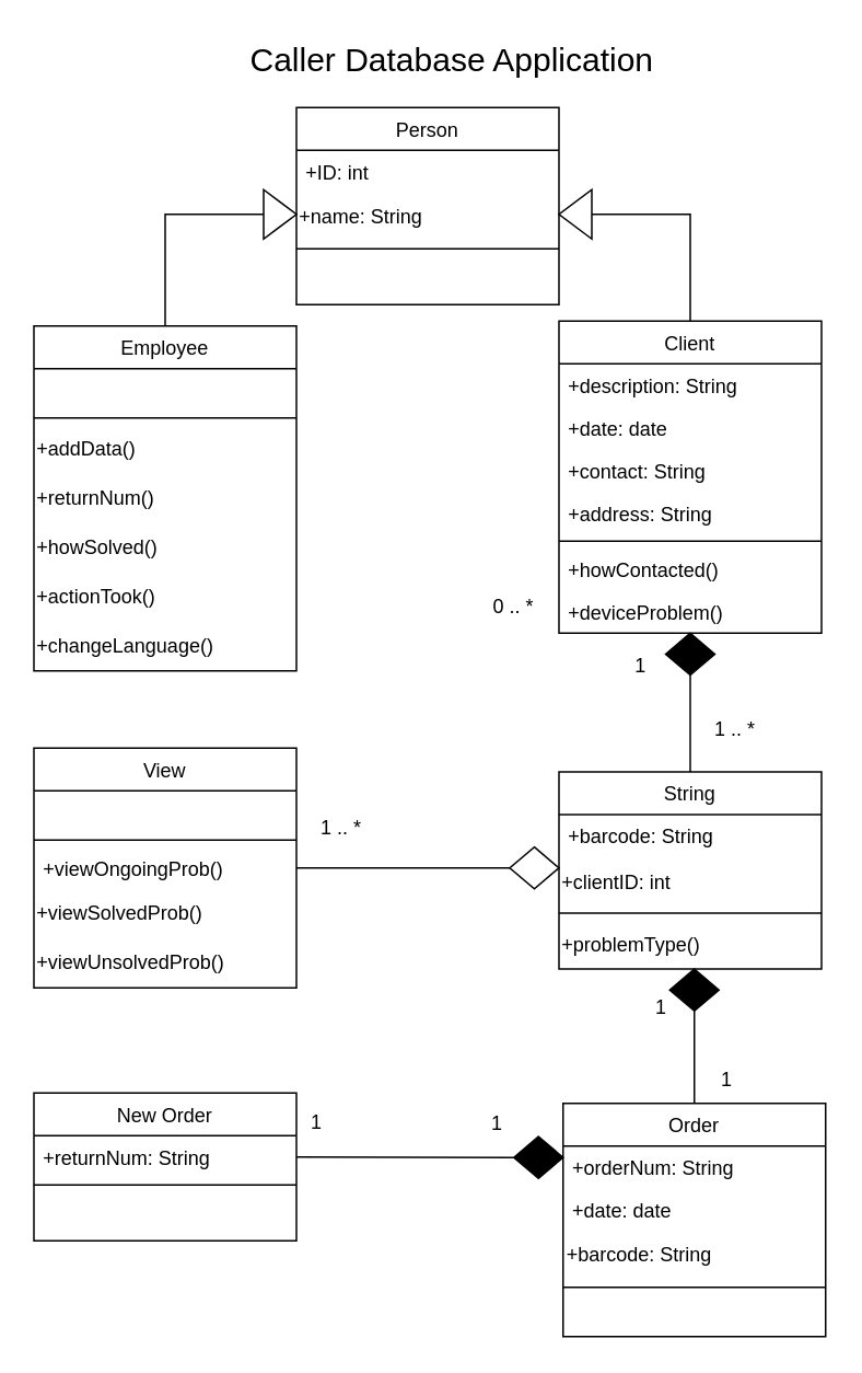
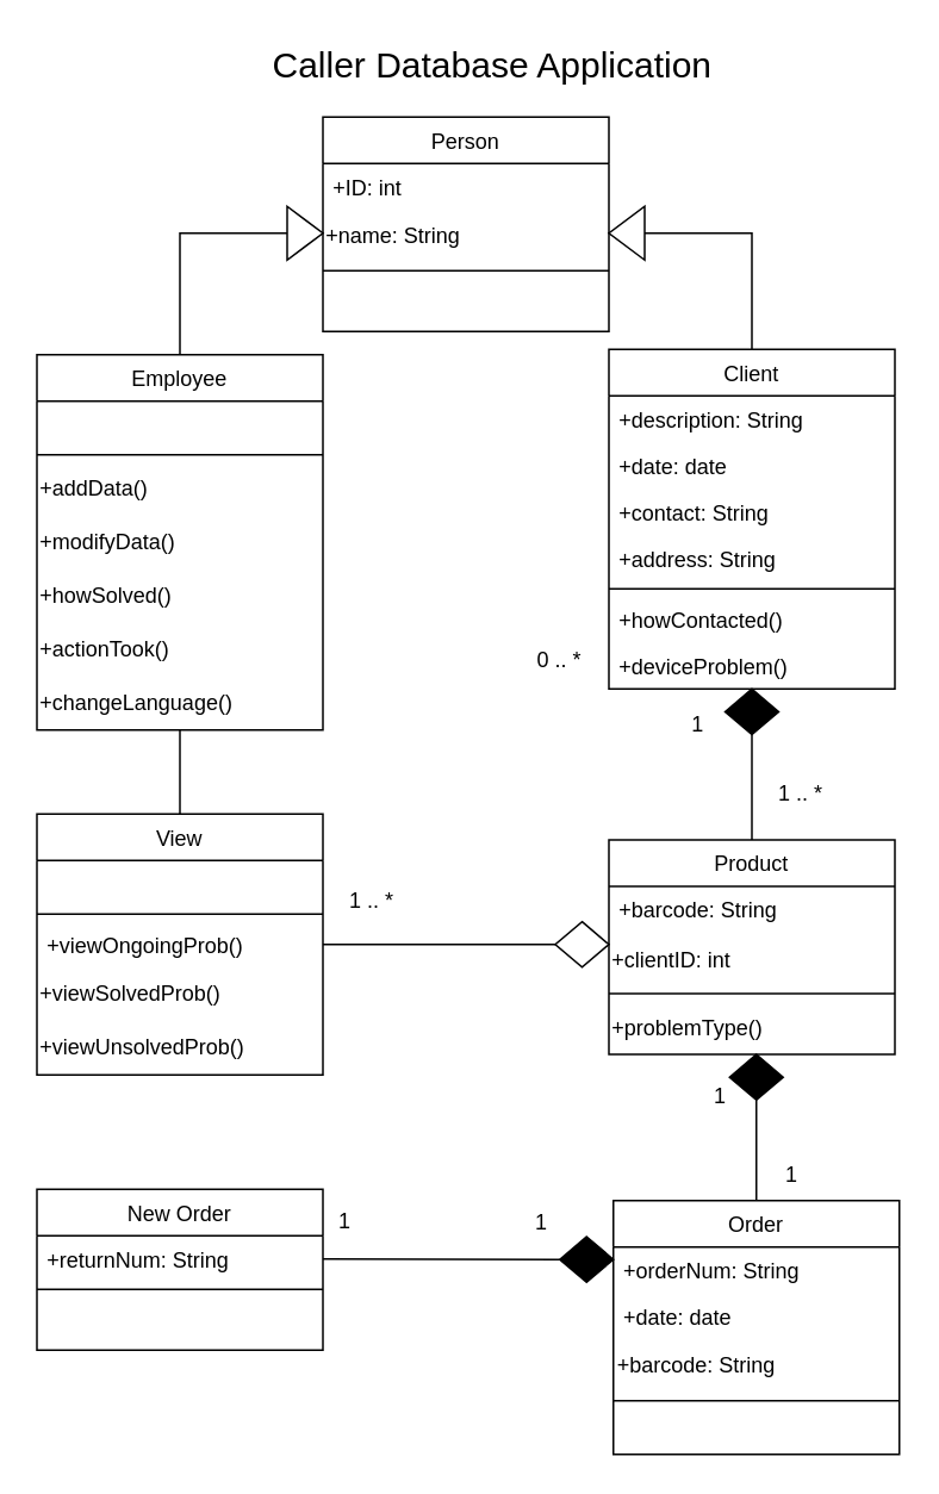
  <mxCell id="0" />
  <mxCell id="1" parent="0" />
  <mxCell id="2" value="Employee" style="swimlane;fontStyle=0;align=center;verticalAlign=top;childLayout=stackLayout;horizontal=1;startSize=26;horizontalStack=0;resizeParent=1;resizeLast=0;collapsible=1;marginBottom=0;rounded=0;shadow=0;strokeWidth=1;" parent="1" vertex="1"><mxGeometry x="20" y="198" width="160" height="210" as="geometry"><mxRectangle x="230" y="140" width="160" height="26" as="alternateBounds" /></mxGeometry></mxCell>
  <mxCell id="3" value=" " style="text;align=left;verticalAlign=top;spacingLeft=4;spacingRight=4;overflow=hidden;rotatable=0;points=[[0,0.5],[1,0.5]];portConstraint=eastwest;" parent="2" vertex="1"><mxGeometry y="26" width="160" height="26" as="geometry" /></mxCell>
  <mxCell id="4" value="" style="line;html=1;strokeWidth=1;align=left;verticalAlign=middle;spacingTop=-1;spacingLeft=3;spacingRight=3;rotatable=0;labelPosition=right;points=[];portConstraint=eastwest;" parent="2" vertex="1"><mxGeometry y="52" width="160" height="8" as="geometry" /></mxCell>
  <mxCell id="5" value="+addData()" style="text;html=1;align=left;verticalAlign=middle;resizable=0;points=[];autosize=1;strokeColor=none;fillColor=none;" parent="2" vertex="1"><mxGeometry y="60" width="160" height="30" as="geometry" /></mxCell>
- <mxCell id="6" value="+returnNum()" style="text;html=1;strokeColor=none;fillColor=none;align=left;verticalAlign=middle;whiteSpace=wrap;rounded=0;" parent="2" vertex="1"><mxGeometry y="90" width="160" height="30" as="geometry" /></mxCell>
+ <mxCell id="6" value="+modifyData()" style="text;html=1;strokeColor=none;fillColor=none;align=left;verticalAlign=middle;whiteSpace=wrap;rounded=0;" parent="2" vertex="1"><mxGeometry y="90" width="160" height="30" as="geometry" /></mxCell>
  <mxCell id="7" value="+howSolved()" style="text;html=1;strokeColor=none;fillColor=none;align=left;verticalAlign=middle;whiteSpace=wrap;rounded=0;" parent="2" vertex="1"><mxGeometry y="120" width="160" height="30" as="geometry" /></mxCell>
  <mxCell id="8" value="+actionTook()" style="text;html=1;strokeColor=none;fillColor=none;align=left;verticalAlign=middle;whiteSpace=wrap;rounded=0;" parent="2" vertex="1"><mxGeometry y="150" width="160" height="30" as="geometry" /></mxCell>
  <mxCell id="9" value="+changeLanguage()" style="text;html=1;strokeColor=none;fillColor=none;align=left;verticalAlign=middle;whiteSpace=wrap;rounded=0;" parent="2" vertex="1"><mxGeometry y="180" width="160" height="30" as="geometry" /></mxCell>
  <mxCell id="10" value="Order" style="swimlane;fontStyle=0;align=center;verticalAlign=top;childLayout=stackLayout;horizontal=1;startSize=26;horizontalStack=0;resizeParent=1;resizeLast=0;collapsible=1;marginBottom=0;rounded=0;shadow=0;strokeWidth=1;" parent="1" vertex="1"><mxGeometry x="342.5" y="671.25" width="160" height="142" as="geometry"><mxRectangle x="130" y="380" width="160" height="26" as="alternateBounds" /></mxGeometry></mxCell>
  <mxCell id="11" value="+orderNum: String" style="text;align=left;verticalAlign=top;spacingLeft=4;spacingRight=4;overflow=hidden;rotatable=0;points=[[0,0.5],[1,0.5]];portConstraint=eastwest;" parent="10" vertex="1"><mxGeometry y="26" width="160" height="26" as="geometry" /></mxCell>
  <mxCell id="12" value="+date: date" style="text;align=left;verticalAlign=top;spacingLeft=4;spacingRight=4;overflow=hidden;rotatable=0;points=[[0,0.5],[1,0.5]];portConstraint=eastwest;rounded=0;shadow=0;html=0;" parent="10" vertex="1"><mxGeometry y="52" width="160" height="26" as="geometry" /></mxCell>
  <mxCell id="13" value="+barcode: String" style="text;html=1;strokeColor=none;fillColor=none;align=left;verticalAlign=middle;whiteSpace=wrap;rounded=0;" parent="10" vertex="1"><mxGeometry y="78" width="160" height="30" as="geometry" /></mxCell>
  <mxCell id="14" value="" style="line;html=1;strokeWidth=1;align=left;verticalAlign=middle;spacingTop=-1;spacingLeft=3;spacingRight=3;rotatable=0;labelPosition=right;points=[];portConstraint=eastwest;" parent="10" vertex="1"><mxGeometry y="108" width="160" height="8" as="geometry" /></mxCell>
  <mxCell id="15" value=" " style="text;align=left;verticalAlign=top;spacingLeft=4;spacingRight=4;overflow=hidden;rotatable=0;points=[[0,0.5],[1,0.5]];portConstraint=eastwest;" parent="10" vertex="1"><mxGeometry y="116" width="160" height="26" as="geometry" /></mxCell>
- <mxCell id="16" value="String" style="swimlane;fontStyle=0;align=center;verticalAlign=top;childLayout=stackLayout;horizontal=1;startSize=26;horizontalStack=0;resizeParent=1;resizeLast=0;collapsible=1;marginBottom=0;rounded=0;shadow=0;strokeWidth=1;" parent="1" vertex="1"><mxGeometry x="340" y="469.5" width="160" height="120" as="geometry"><mxRectangle x="340" y="380" width="170" height="26" as="alternateBounds" /></mxGeometry></mxCell>
+ <mxCell id="16" value="Product" style="swimlane;fontStyle=0;align=center;verticalAlign=top;childLayout=stackLayout;horizontal=1;startSize=26;horizontalStack=0;resizeParent=1;resizeLast=0;collapsible=1;marginBottom=0;rounded=0;shadow=0;strokeWidth=1;" parent="1" vertex="1"><mxGeometry x="340" y="469.5" width="160" height="120" as="geometry"><mxRectangle x="340" y="380" width="170" height="26" as="alternateBounds" /></mxGeometry></mxCell>
  <mxCell id="17" value="+barcode: String" style="text;align=left;verticalAlign=top;spacingLeft=4;spacingRight=4;overflow=hidden;rotatable=0;points=[[0,0.5],[1,0.5]];portConstraint=eastwest;" parent="16" vertex="1"><mxGeometry y="26" width="160" height="26" as="geometry" /></mxCell>
  <mxCell id="18" value="&lt;span style=&quot;&quot;&gt;+clientID: int&lt;/span&gt;" style="text;html=1;strokeColor=none;fillColor=none;align=left;verticalAlign=middle;whiteSpace=wrap;rounded=0;" parent="16" vertex="1"><mxGeometry y="52" width="160" height="30" as="geometry" /></mxCell>
  <mxCell id="19" value="" style="line;html=1;strokeWidth=1;align=left;verticalAlign=middle;spacingTop=-1;spacingLeft=3;spacingRight=3;rotatable=0;labelPosition=right;points=[];portConstraint=eastwest;" parent="16" vertex="1"><mxGeometry y="82" width="160" height="8" as="geometry" /></mxCell>
  <mxCell id="20" value="+problemType()" style="text;html=1;strokeColor=none;fillColor=none;align=left;verticalAlign=middle;whiteSpace=wrap;rounded=0;" parent="16" vertex="1"><mxGeometry y="90" width="160" height="30" as="geometry" /></mxCell>
  <mxCell id="21" value="Client" style="swimlane;fontStyle=0;align=center;verticalAlign=top;childLayout=stackLayout;horizontal=1;startSize=26;horizontalStack=0;resizeParent=1;resizeLast=0;collapsible=1;marginBottom=0;rounded=0;shadow=0;strokeWidth=1;" parent="1" vertex="1"><mxGeometry x="340" y="195" width="160" height="190" as="geometry"><mxRectangle x="550" y="140" width="160" height="26" as="alternateBounds" /></mxGeometry></mxCell>
  <mxCell id="22" value="+description: String" style="text;align=left;verticalAlign=top;spacingLeft=4;spacingRight=4;overflow=hidden;rotatable=0;points=[[0,0.5],[1,0.5]];portConstraint=eastwest;rounded=0;shadow=0;html=0;" parent="21" vertex="1"><mxGeometry y="26" width="160" height="26" as="geometry" /></mxCell>
  <mxCell id="23" value="+date: date" style="text;align=left;verticalAlign=top;spacingLeft=4;spacingRight=4;overflow=hidden;rotatable=0;points=[[0,0.5],[1,0.5]];portConstraint=eastwest;rounded=0;shadow=0;html=0;" parent="21" vertex="1"><mxGeometry y="52" width="160" height="26" as="geometry" /></mxCell>
  <mxCell id="24" value="+contact: String" style="text;align=left;verticalAlign=top;spacingLeft=4;spacingRight=4;overflow=hidden;rotatable=0;points=[[0,0.5],[1,0.5]];portConstraint=eastwest;rounded=0;shadow=0;html=0;" parent="21" vertex="1"><mxGeometry y="78" width="160" height="26" as="geometry" /></mxCell>
  <mxCell id="25" value="+address: String" style="text;align=left;verticalAlign=top;spacingLeft=4;spacingRight=4;overflow=hidden;rotatable=0;points=[[0,0.5],[1,0.5]];portConstraint=eastwest;rounded=0;shadow=0;html=0;" parent="21" vertex="1"><mxGeometry y="104" width="160" height="26" as="geometry" /></mxCell>
  <mxCell id="26" value="" style="line;html=1;strokeWidth=1;align=left;verticalAlign=middle;spacingTop=-1;spacingLeft=3;spacingRight=3;rotatable=0;labelPosition=right;points=[];portConstraint=eastwest;" parent="21" vertex="1"><mxGeometry y="130" width="160" height="8" as="geometry" /></mxCell>
  <mxCell id="27" value="+howContacted()" style="text;align=left;verticalAlign=top;spacingLeft=4;spacingRight=4;overflow=hidden;rotatable=0;points=[[0,0.5],[1,0.5]];portConstraint=eastwest;" parent="21" vertex="1"><mxGeometry y="138" width="160" height="26" as="geometry" /></mxCell>
  <mxCell id="28" value="+deviceProblem()" style="text;align=left;verticalAlign=top;spacingLeft=4;spacingRight=4;overflow=hidden;rotatable=0;points=[[0,0.5],[1,0.5]];portConstraint=eastwest;" parent="21" vertex="1"><mxGeometry y="164" width="160" height="26" as="geometry" /></mxCell>
  <mxCell id="29" value="Person" style="swimlane;fontStyle=0;align=center;verticalAlign=top;childLayout=stackLayout;horizontal=1;startSize=26;horizontalStack=0;resizeParent=1;resizeLast=0;collapsible=1;marginBottom=0;rounded=0;shadow=0;strokeWidth=1;" parent="1" vertex="1"><mxGeometry x="180" y="65" width="160" height="120" as="geometry"><mxRectangle x="230" y="140" width="160" height="26" as="alternateBounds" /></mxGeometry></mxCell>
  <mxCell id="30" value="+ID: int" style="text;align=left;verticalAlign=top;spacingLeft=4;spacingRight=4;overflow=hidden;rotatable=0;points=[[0,0.5],[1,0.5]];portConstraint=eastwest;" parent="29" vertex="1"><mxGeometry y="26" width="160" height="26" as="geometry" /></mxCell>
  <mxCell id="31" value="+name: String" style="text;html=1;strokeColor=none;fillColor=none;align=left;verticalAlign=middle;whiteSpace=wrap;rounded=0;" parent="29" vertex="1"><mxGeometry y="52" width="160" height="30" as="geometry" /></mxCell>
  <mxCell id="32" value="" style="line;html=1;strokeWidth=1;align=left;verticalAlign=middle;spacingTop=-1;spacingLeft=3;spacingRight=3;rotatable=0;labelPosition=right;points=[];portConstraint=eastwest;" parent="29" vertex="1"><mxGeometry y="82" width="160" height="8" as="geometry" /></mxCell>
  <mxCell id="33" value="New Order" style="swimlane;fontStyle=0;align=center;verticalAlign=top;childLayout=stackLayout;horizontal=1;startSize=26;horizontalStack=0;resizeParent=1;resizeLast=0;collapsible=1;marginBottom=0;rounded=0;shadow=0;strokeWidth=1;" parent="1" vertex="1"><mxGeometry x="20" y="665" width="160" height="90" as="geometry"><mxRectangle x="130" y="380" width="160" height="26" as="alternateBounds" /></mxGeometry></mxCell>
  <mxCell id="34" value="+returnNum: String" style="text;align=left;verticalAlign=top;spacingLeft=4;spacingRight=4;overflow=hidden;rotatable=0;points=[[0,0.5],[1,0.5]];portConstraint=eastwest;" parent="33" vertex="1"><mxGeometry y="26" width="160" height="26" as="geometry" /></mxCell>
  <mxCell id="35" value="" style="line;html=1;strokeWidth=1;align=left;verticalAlign=middle;spacingTop=-1;spacingLeft=3;spacingRight=3;rotatable=0;labelPosition=right;points=[];portConstraint=eastwest;" parent="33" vertex="1"><mxGeometry y="52" width="160" height="8" as="geometry" /></mxCell>
  <mxCell id="36" value=" " style="text;align=left;verticalAlign=top;spacingLeft=4;spacingRight=4;overflow=hidden;rotatable=0;points=[[0,0.5],[1,0.5]];portConstraint=eastwest;" parent="33" vertex="1"><mxGeometry y="60" width="160" height="26" as="geometry" /></mxCell>
  <mxCell id="37" value="View" style="swimlane;fontStyle=0;align=center;verticalAlign=top;childLayout=stackLayout;horizontal=1;startSize=26;horizontalStack=0;resizeParent=1;resizeLast=0;collapsible=1;marginBottom=0;rounded=0;shadow=0;strokeWidth=1;" parent="1" vertex="1"><mxGeometry x="20" y="455" width="160" height="146" as="geometry"><mxRectangle x="130" y="380" width="160" height="26" as="alternateBounds" /></mxGeometry></mxCell>
  <mxCell id="38" value=" " style="text;align=left;verticalAlign=top;spacingLeft=4;spacingRight=4;overflow=hidden;rotatable=0;points=[[0,0.5],[1,0.5]];portConstraint=eastwest;" parent="37" vertex="1"><mxGeometry y="26" width="160" height="26" as="geometry" /></mxCell>
  <mxCell id="39" value="" style="line;html=1;strokeWidth=1;align=left;verticalAlign=middle;spacingTop=-1;spacingLeft=3;spacingRight=3;rotatable=0;labelPosition=right;points=[];portConstraint=eastwest;" parent="37" vertex="1"><mxGeometry y="52" width="160" height="8" as="geometry" /></mxCell>
  <mxCell id="40" value="+viewOngoingProb()" style="text;align=left;verticalAlign=top;spacingLeft=4;spacingRight=4;overflow=hidden;rotatable=0;points=[[0,0.5],[1,0.5]];portConstraint=eastwest;" parent="37" vertex="1"><mxGeometry y="60" width="160" height="26" as="geometry" /></mxCell>
  <mxCell id="41" value="+viewSolvedProb()" style="text;html=1;strokeColor=none;fillColor=none;align=left;verticalAlign=middle;whiteSpace=wrap;rounded=0;" parent="37" vertex="1"><mxGeometry y="86" width="160" height="30" as="geometry" /></mxCell>
  <mxCell id="42" value="+viewUnsolvedProb()" style="text;html=1;strokeColor=none;fillColor=none;align=left;verticalAlign=middle;whiteSpace=wrap;rounded=0;" parent="37" vertex="1"><mxGeometry y="116" width="160" height="30" as="geometry" /></mxCell>
  <mxCell id="43" value="" style="triangle;whiteSpace=wrap;html=1;" parent="1" vertex="1"><mxGeometry x="160" y="115" width="20" height="30" as="geometry" /></mxCell>
  <mxCell id="44" value="" style="endArrow=none;html=1;rounded=0;exitX=0.5;exitY=0;exitDx=0;exitDy=0;entryX=0;entryY=0.5;entryDx=0;entryDy=0;" parent="1" source="2" target="43" edge="1"><mxGeometry width="50" height="50" relative="1" as="geometry"><mxPoint x="250" y="235" as="sourcePoint" /><mxPoint x="300" y="185" as="targetPoint" /><Array as="points"><mxPoint x="100" y="130" /></Array></mxGeometry></mxCell>
  <mxCell id="45" value="" style="triangle;whiteSpace=wrap;html=1;direction=west;" parent="1" vertex="1"><mxGeometry x="340" y="115" width="20" height="30" as="geometry" /></mxCell>
  <mxCell id="46" value="" style="endArrow=none;html=1;rounded=0;exitX=0.5;exitY=0;exitDx=0;exitDy=0;entryX=0;entryY=0.5;entryDx=0;entryDy=0;" parent="1" source="21" target="45" edge="1"><mxGeometry width="50" height="50" relative="1" as="geometry"><mxPoint x="250" y="235" as="sourcePoint" /><mxPoint x="300" y="185" as="targetPoint" /><Array as="points"><mxPoint x="420" y="130" /></Array></mxGeometry></mxCell>
  <mxCell id="47" value="" style="rhombus;whiteSpace=wrap;html=1;verticalAlign=top;fontStyle=0;startSize=26;rounded=0;shadow=0;strokeWidth=1;fillColor=#000000;" parent="1" vertex="1"><mxGeometry x="405" y="385" width="30" height="25.5" as="geometry" /></mxCell>
  <mxCell id="48" value="" style="endArrow=none;html=1;rounded=0;exitX=0.5;exitY=0;exitDx=0;exitDy=0;entryX=0.5;entryY=1;entryDx=0;entryDy=0;" parent="1" source="16" target="47" edge="1"><mxGeometry width="50" height="50" relative="1" as="geometry"><mxPoint x="250" y="475" as="sourcePoint" /><mxPoint x="300" y="425" as="targetPoint" /></mxGeometry></mxCell>
  <mxCell id="49" value="" style="rhombus;whiteSpace=wrap;html=1;verticalAlign=top;fontStyle=0;startSize=26;rounded=0;shadow=0;strokeWidth=1;fillColor=#000000;" parent="1" vertex="1"><mxGeometry x="407.5" y="589.5" width="30" height="25.5" as="geometry" /></mxCell>
  <mxCell id="50" value="" style="endArrow=none;html=1;rounded=0;exitX=0.5;exitY=0;exitDx=0;exitDy=0;entryX=0.5;entryY=1;entryDx=0;entryDy=0;" parent="1" source="10" target="49" edge="1"><mxGeometry width="50" height="50" relative="1" as="geometry"><mxPoint x="250" y="565" as="sourcePoint" /><mxPoint x="300" y="515" as="targetPoint" /></mxGeometry></mxCell>
  <mxCell id="51" value="" style="rhombus;whiteSpace=wrap;html=1;verticalAlign=top;fontStyle=0;startSize=26;rounded=0;shadow=0;strokeWidth=1;fillColor=#000000;" parent="1" vertex="1"><mxGeometry x="312.5" y="691.5" width="30" height="25.5" as="geometry" /></mxCell>
  <mxCell id="52" value="" style="endArrow=none;html=1;rounded=0;exitX=1;exitY=0.5;exitDx=0;exitDy=0;entryX=0;entryY=0.5;entryDx=0;entryDy=0;" parent="1" source="34" target="51" edge="1"><mxGeometry width="50" height="50" relative="1" as="geometry"><mxPoint x="250" y="565" as="sourcePoint" /><mxPoint x="300" y="515" as="targetPoint" /></mxGeometry></mxCell>
  <mxCell id="53" value="" style="rhombus;whiteSpace=wrap;html=1;verticalAlign=top;fontStyle=0;startSize=26;rounded=0;shadow=0;strokeWidth=1;fillColor=#FFFFFF;" parent="1" vertex="1"><mxGeometry x="310" y="515.25" width="30" height="25.5" as="geometry" /></mxCell>
  <mxCell id="54" value="" style="endArrow=none;html=1;rounded=0;exitX=1;exitY=0.5;exitDx=0;exitDy=0;entryX=0;entryY=0.5;entryDx=0;entryDy=0;" parent="1" source="40" target="53" edge="1"><mxGeometry width="50" height="50" relative="1" as="geometry"><mxPoint x="250" y="565" as="sourcePoint" /><mxPoint x="300" y="515" as="targetPoint" /></mxGeometry></mxCell>
+ <mxCell id="55" value="" style="endArrow=none;html=1;rounded=0;exitX=0.5;exitY=0;exitDx=0;exitDy=0;entryX=0.5;entryY=1;entryDx=0;entryDy=0;" parent="1" source="37" target="9" edge="1"><mxGeometry width="50" height="50" relative="1" as="geometry"><mxPoint x="250" y="435" as="sourcePoint" /><mxPoint x="300" y="385" as="targetPoint" /></mxGeometry></mxCell>
  <mxCell id="56" value="1" style="text;html=1;strokeColor=none;fillColor=none;align=center;verticalAlign=middle;whiteSpace=wrap;rounded=0;" parent="1" vertex="1"><mxGeometry x="375" y="395" width="30" height="20" as="geometry" /></mxCell>
  <mxCell id="57" value="1 .. *" style="text;html=1;strokeColor=none;fillColor=none;align=center;verticalAlign=middle;whiteSpace=wrap;rounded=0;" parent="1" vertex="1"><mxGeometry x="430" y="433" width="35" height="22" as="geometry" /></mxCell>
  <mxCell id="58" value="1" style="text;html=1;strokeColor=none;fillColor=none;align=center;verticalAlign=middle;whiteSpace=wrap;rounded=0;" parent="1" vertex="1"><mxGeometry x="390" y="605" width="25" height="16" as="geometry" /></mxCell>
  <mxCell id="59" value="1" style="text;html=1;strokeColor=none;fillColor=none;align=center;verticalAlign=middle;whiteSpace=wrap;rounded=0;" parent="1" vertex="1"><mxGeometry x="430" y="649" width="25" height="16" as="geometry" /></mxCell>
  <mxCell id="60" value="1" style="text;html=1;strokeColor=none;fillColor=none;align=center;verticalAlign=middle;whiteSpace=wrap;rounded=0;" parent="1" vertex="1"><mxGeometry x="180" y="675" width="25" height="16" as="geometry" /></mxCell>
  <mxCell id="61" value="1" style="text;html=1;strokeColor=none;fillColor=none;align=center;verticalAlign=middle;whiteSpace=wrap;rounded=0;" parent="1" vertex="1"><mxGeometry x="290" y="675.5" width="25" height="16" as="geometry" /></mxCell>
  <mxCell id="62" value="1 .. *" style="text;html=1;strokeColor=none;fillColor=none;align=center;verticalAlign=middle;whiteSpace=wrap;rounded=0;" parent="1" vertex="1"><mxGeometry x="190" y="493.25" width="35" height="22" as="geometry" /></mxCell>
  <mxCell id="63" value="0 .. *" style="text;html=1;strokeColor=none;fillColor=none;align=center;verticalAlign=middle;whiteSpace=wrap;rounded=0;" parent="1" vertex="1"><mxGeometry x="295" y="358.25" width="35" height="22" as="geometry" /></mxCell>
  <mxCell id="64" value="Caller Database Application" style="text;html=1;strokeColor=none;fillColor=none;align=center;verticalAlign=middle;whiteSpace=wrap;rounded=0;fontSize=20;" parent="1" vertex="1"><mxGeometry x="145" y="20" width="260" height="30" as="geometry" /></mxCell>
